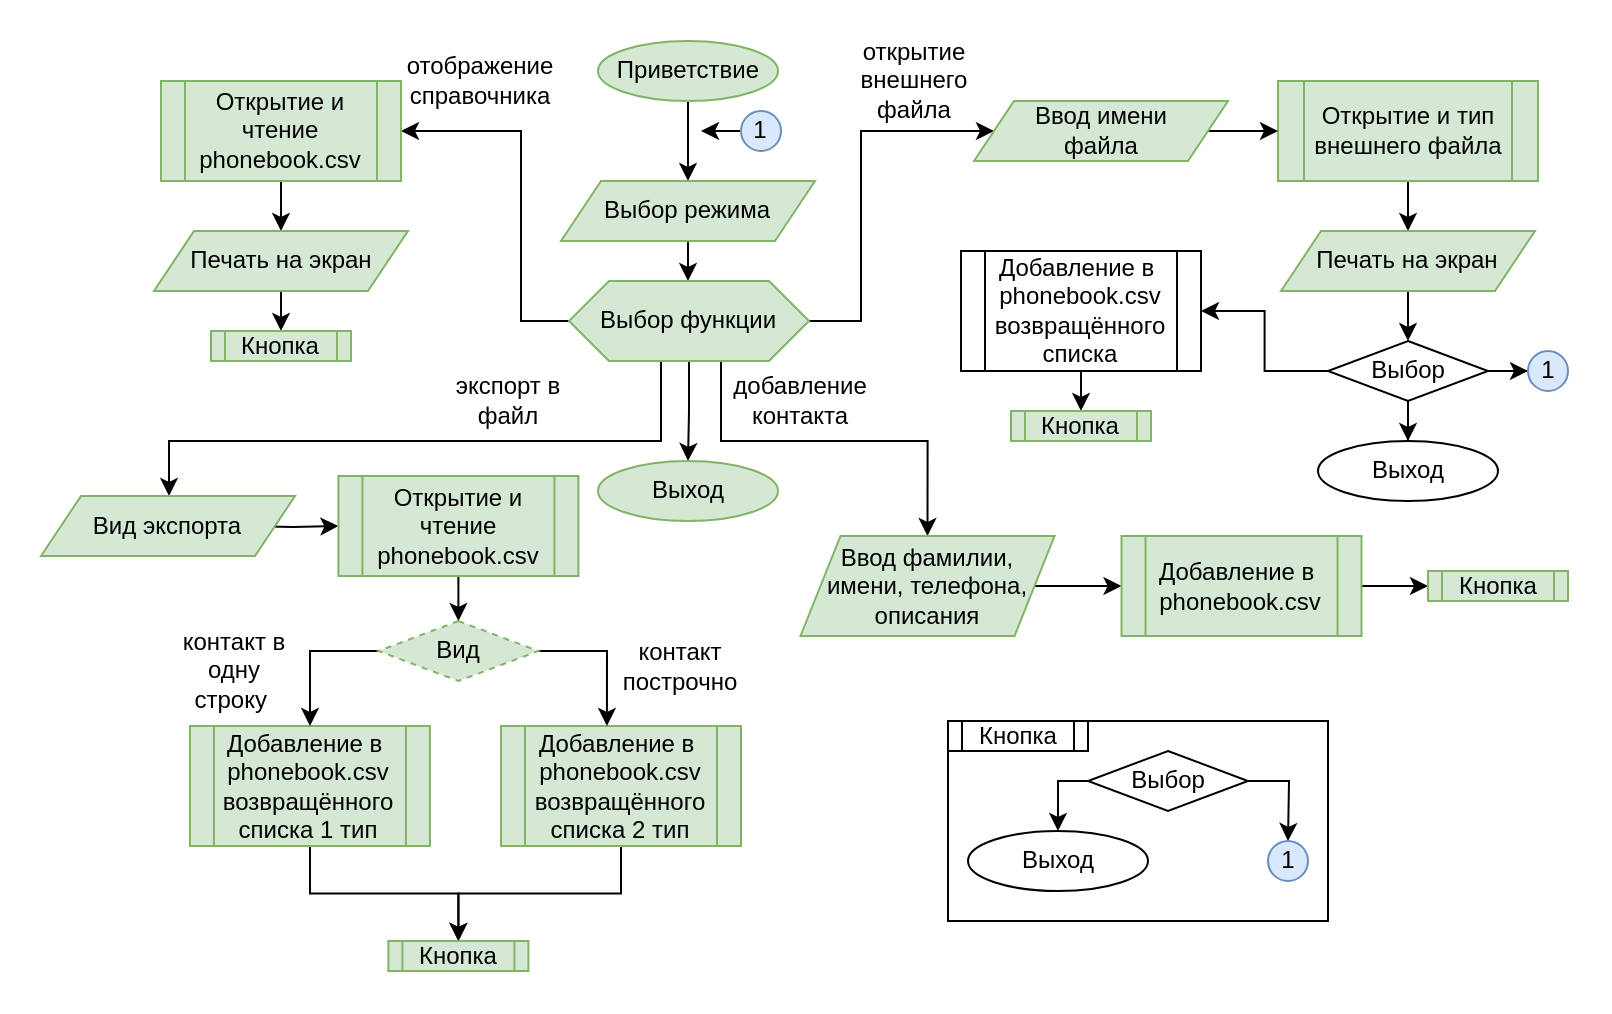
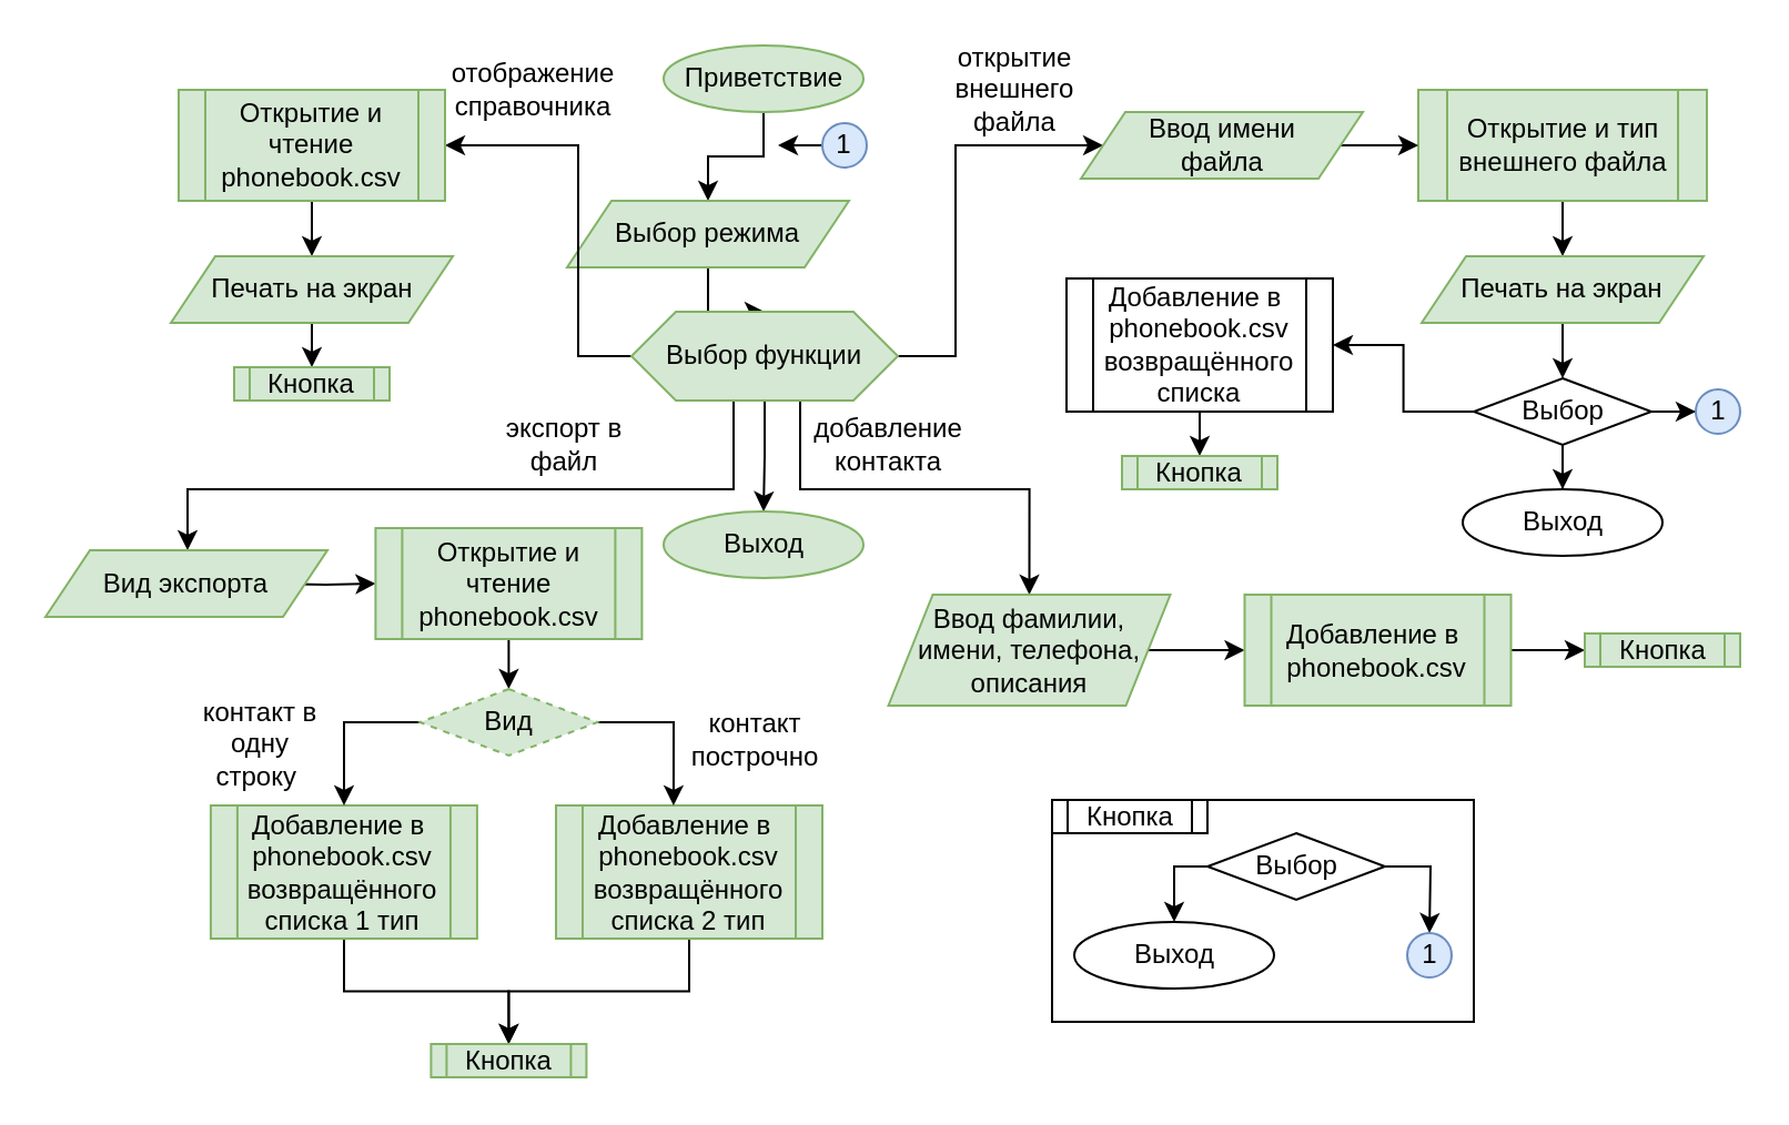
  <mxCell id="0" />
  <mxCell id="1" parent="0" />
  <mxCell id="2" value="" style="rounded=0;whiteSpace=wrap;html=1;" parent="1" vertex="1"><mxGeometry x="473.5" y="360" width="190" height="100" as="geometry" /></mxCell>
  <mxCell id="3" value="" style="edgeStyle=orthogonalEdgeStyle;rounded=0;orthogonalLoop=1;jettySize=auto;html=1;" parent="1" source="4" target="6" edge="1"><mxGeometry relative="1" as="geometry" /></mxCell>
  <mxCell id="4" value="Приветствие" style="ellipse;whiteSpace=wrap;html=1;fillColor=#d5e8d4;strokeColor=#82b366;" parent="1" vertex="1"><mxGeometry x="298.5" width="90" height="30" as="geometry" y="20" /></mxCell>
  <mxCell id="5" value="" style="edgeStyle=orthogonalEdgeStyle;rounded=0;orthogonalLoop=1;jettySize=auto;html=1;" parent="1" source="6" target="12" edge="1"><mxGeometry relative="1" as="geometry" /></mxCell>
- <mxCell id="6" value="Выбор режима" style="shape=parallelogram;perimeter=parallelogramPerimeter;whiteSpace=wrap;html=1;fixedSize=1;fillColor=#d5e8d4;strokeColor=#82b366;" parent="1" vertex="1"><mxGeometry x="280" y="90" width="127" height="30" as="geometry" /></mxCell>
+ <mxCell id="6" value="Выбор режима" style="shape=parallelogram;perimeter=parallelogramPerimeter;whiteSpace=wrap;html=1;fixedSize=1;fillColor=#d5e8d4;strokeColor=#82b366;" parent="1" vertex="1"><mxGeometry x="255" y="90" width="127" height="30" as="geometry" /></mxCell>
  <mxCell id="7" value="" style="edgeStyle=orthogonalEdgeStyle;rounded=0;orthogonalLoop=1;jettySize=auto;html=1;" parent="1" source="12" target="14" edge="1"><mxGeometry relative="1" as="geometry"><Array as="points"><mxPoint x="260" y="160" /><mxPoint x="260" y="65" /></Array></mxGeometry></mxCell>
  <mxCell id="8" style="edgeStyle=orthogonalEdgeStyle;rounded=0;orthogonalLoop=1;jettySize=auto;html=1;entryX=0;entryY=0.5;entryDx=0;entryDy=0;" parent="1" source="12" target="21" edge="1"><mxGeometry relative="1" as="geometry"><Array as="points"><mxPoint x="430" y="160" /><mxPoint x="430" y="65" /></Array></mxGeometry></mxCell>
  <mxCell id="9" style="edgeStyle=orthogonalEdgeStyle;rounded=0;orthogonalLoop=1;jettySize=auto;html=1;entryX=0.5;entryY=0;entryDx=0;entryDy=0;" parent="1" source="12" target="36" edge="1"><mxGeometry relative="1" as="geometry"><Array as="points"><mxPoint x="360" y="220" /><mxPoint x="463" y="220" /></Array></mxGeometry></mxCell>
  <mxCell id="10" style="edgeStyle=orthogonalEdgeStyle;rounded=0;orthogonalLoop=1;jettySize=auto;html=1;" parent="1" source="12" target="51" edge="1"><mxGeometry relative="1" as="geometry"><Array as="points"><mxPoint x="330" y="220" /><mxPoint x="84" y="220" /></Array></mxGeometry></mxCell>
  <mxCell id="11" value="" style="edgeStyle=orthogonalEdgeStyle;rounded=0;orthogonalLoop=1;jettySize=auto;html=1;" edge="1" parent="1" source="12" target="62"><mxGeometry relative="1" as="geometry" /></mxCell>
  <mxCell id="12" value="Выбор функции" style="shape=hexagon;perimeter=hexagonPerimeter2;whiteSpace=wrap;html=1;fixedSize=1;fillColor=#d5e8d4;strokeColor=#82b366;" parent="1" vertex="1"><mxGeometry x="284" y="140" width="120" height="40" as="geometry" /></mxCell>
  <mxCell id="13" value="" style="edgeStyle=orthogonalEdgeStyle;rounded=0;orthogonalLoop=1;jettySize=auto;html=1;" parent="1" source="14" target="16" edge="1"><mxGeometry relative="1" as="geometry" /></mxCell>
  <mxCell id="14" value="Открытие и чтение phonebook.csv" style="shape=process;whiteSpace=wrap;html=1;backgroundOutline=1;fillColor=#d5e8d4;strokeColor=#82b366;" parent="1" vertex="1"><mxGeometry x="80" y="40" width="120" height="50" as="geometry" /></mxCell>
  <mxCell id="15" value="" style="edgeStyle=orthogonalEdgeStyle;rounded=0;orthogonalLoop=1;jettySize=auto;html=1;" parent="1" source="16" edge="1"><mxGeometry relative="1" as="geometry"><mxPoint x="140.029" y="165.011" as="targetPoint" /></mxGeometry></mxCell>
  <mxCell id="16" value="Печать на экран" style="shape=parallelogram;perimeter=parallelogramPerimeter;whiteSpace=wrap;html=1;fixedSize=1;fillColor=#d5e8d4;strokeColor=#82b366;" parent="1" vertex="1"><mxGeometry x="76.5" y="115" width="127" height="30" as="geometry" /></mxCell>
  <mxCell id="17" value="отображение&lt;br&gt;справочника" style="text;html=1;strokeColor=none;fillColor=none;align=center;verticalAlign=middle;whiteSpace=wrap;rounded=0;" parent="1" vertex="1"><mxGeometry x="210" y="25" width="60" height="30" as="geometry" /></mxCell>
  <mxCell id="18" value="" style="edgeStyle=orthogonalEdgeStyle;rounded=0;orthogonalLoop=1;jettySize=auto;html=1;" parent="1" source="19" target="25" edge="1"><mxGeometry relative="1" as="geometry" /></mxCell>
  <mxCell id="19" value="Открытие и тип внешнего файла" style="shape=process;whiteSpace=wrap;html=1;backgroundOutline=1;fillColor=#d5e8d4;strokeColor=#82b366;" parent="1" vertex="1"><mxGeometry x="638.5" y="40" width="130" height="50" as="geometry" /></mxCell>
  <mxCell id="20" style="edgeStyle=orthogonalEdgeStyle;rounded=0;orthogonalLoop=1;jettySize=auto;html=1;entryX=0;entryY=0.5;entryDx=0;entryDy=0;" parent="1" source="21" target="19" edge="1"><mxGeometry relative="1" as="geometry" /></mxCell>
  <mxCell id="21" value="Ввод имени&lt;br&gt;файла" style="shape=parallelogram;perimeter=parallelogramPerimeter;whiteSpace=wrap;html=1;fixedSize=1;fillColor=#d5e8d4;strokeColor=#82b366;" parent="1" vertex="1"><mxGeometry x="486.5" y="50" width="127" height="30" as="geometry" /></mxCell>
  <mxCell id="22" value="Выход" style="ellipse;whiteSpace=wrap;html=1;" parent="1" vertex="1"><mxGeometry x="658.5" y="220" width="90" height="30" as="geometry" /></mxCell>
  <mxCell id="23" value="открытие внешнего&lt;br&gt;файла" style="text;html=1;strokeColor=none;fillColor=none;align=center;verticalAlign=middle;whiteSpace=wrap;rounded=0;" parent="1" vertex="1"><mxGeometry x="426.5" y="25" width="60" height="30" as="geometry" /></mxCell>
  <mxCell id="24" style="edgeStyle=orthogonalEdgeStyle;rounded=0;orthogonalLoop=1;jettySize=auto;html=1;entryX=0.5;entryY=0;entryDx=0;entryDy=0;" parent="1" source="25" target="29" edge="1"><mxGeometry relative="1" as="geometry" /></mxCell>
  <mxCell id="25" value="Печать на экран" style="shape=parallelogram;perimeter=parallelogramPerimeter;whiteSpace=wrap;html=1;fixedSize=1;fillColor=#d5e8d4;strokeColor=#82b366;" parent="1" vertex="1"><mxGeometry x="640" y="115" width="127" height="30" as="geometry" /></mxCell>
  <mxCell id="26" style="edgeStyle=orthogonalEdgeStyle;rounded=0;orthogonalLoop=1;jettySize=auto;html=1;entryX=0.5;entryY=0;entryDx=0;entryDy=0;" parent="1" source="29" target="22" edge="1"><mxGeometry relative="1" as="geometry" /></mxCell>
  <mxCell id="27" style="edgeStyle=orthogonalEdgeStyle;rounded=0;orthogonalLoop=1;jettySize=auto;html=1;entryX=0;entryY=0.5;entryDx=0;entryDy=0;" parent="1" source="29" target="30" edge="1"><mxGeometry relative="1" as="geometry" /></mxCell>
  <mxCell id="28" style="edgeStyle=orthogonalEdgeStyle;rounded=0;orthogonalLoop=1;jettySize=auto;html=1;exitX=0;exitY=0.5;exitDx=0;exitDy=0;entryX=1;entryY=0.5;entryDx=0;entryDy=0;" parent="1" source="29" target="34" edge="1"><mxGeometry relative="1" as="geometry" /></mxCell>
  <mxCell id="29" value="Выбор" style="rhombus;whiteSpace=wrap;html=1;" parent="1" vertex="1"><mxGeometry x="663.5" y="170" width="80" height="30" as="geometry" /></mxCell>
  <mxCell id="30" value="1" style="ellipse;whiteSpace=wrap;html=1;aspect=fixed;fillColor=#dae8fc;strokeColor=#6c8ebf;" parent="1" vertex="1"><mxGeometry x="763.5" y="175" width="20" height="20" as="geometry" /></mxCell>
  <mxCell id="31" style="edgeStyle=orthogonalEdgeStyle;rounded=0;orthogonalLoop=1;jettySize=auto;html=1;" parent="1" source="32" edge="1"><mxGeometry relative="1" as="geometry"><mxPoint x="350" y="65" as="targetPoint" /></mxGeometry></mxCell>
  <mxCell id="32" value="1" style="ellipse;whiteSpace=wrap;html=1;aspect=fixed;fillColor=#dae8fc;strokeColor=#6c8ebf;" parent="1" vertex="1"><mxGeometry x="370" y="55" width="20" height="20" as="geometry" /></mxCell>
  <mxCell id="33" style="edgeStyle=orthogonalEdgeStyle;rounded=0;orthogonalLoop=1;jettySize=auto;html=1;entryX=0.5;entryY=0;entryDx=0;entryDy=0;" parent="1" source="34" edge="1"><mxGeometry relative="1" as="geometry"><mxPoint x="540" y="205" as="targetPoint" /></mxGeometry></mxCell>
  <mxCell id="34" value="Добавление в&amp;nbsp; phonebook.csv возвращённого списка" style="shape=process;whiteSpace=wrap;html=1;backgroundOutline=1;" parent="1" vertex="1"><mxGeometry x="480" y="125" width="120" height="60" as="geometry" /></mxCell>
  <mxCell id="35" style="edgeStyle=orthogonalEdgeStyle;rounded=0;orthogonalLoop=1;jettySize=auto;html=1;entryX=0;entryY=0.5;entryDx=0;entryDy=0;" parent="1" source="36" target="39" edge="1"><mxGeometry relative="1" as="geometry" /></mxCell>
  <mxCell id="36" value="Ввод фамилии, имени, телефона, описания" style="shape=parallelogram;perimeter=parallelogramPerimeter;whiteSpace=wrap;html=1;fixedSize=1;fillColor=#d5e8d4;strokeColor=#82b366;" parent="1" vertex="1"><mxGeometry x="399.75" y="267.5" width="127" height="50" as="geometry" /></mxCell>
  <mxCell id="37" value="добавление контакта" style="text;html=1;strokeColor=none;fillColor=none;align=center;verticalAlign=middle;whiteSpace=wrap;rounded=0;" parent="1" vertex="1"><mxGeometry x="370" y="185" width="60" height="30" as="geometry" /></mxCell>
  <mxCell id="38" style="edgeStyle=orthogonalEdgeStyle;rounded=0;orthogonalLoop=1;jettySize=auto;html=1;entryX=0;entryY=0.5;entryDx=0;entryDy=0;" parent="1" source="39" target="48" edge="1"><mxGeometry relative="1" as="geometry" /></mxCell>
  <mxCell id="39" value="Добавление в&amp;nbsp; phonebook.csv" style="shape=process;whiteSpace=wrap;html=1;backgroundOutline=1;fillColor=#d5e8d4;strokeColor=#82b366;" parent="1" vertex="1"><mxGeometry x="560.25" y="267.5" width="120" height="50" as="geometry" /></mxCell>
  <mxCell id="40" value="Кнопка" style="shape=process;whiteSpace=wrap;html=1;backgroundOutline=1;fillColor=#d5e8d4;strokeColor=#82b366;" parent="1" vertex="1"><mxGeometry x="105" y="165" width="70" height="15" as="geometry" /></mxCell>
  <mxCell id="41" value="" style="edgeStyle=orthogonalEdgeStyle;rounded=0;orthogonalLoop=1;jettySize=auto;html=1;" parent="1" source="43" target="44" edge="1"><mxGeometry relative="1" as="geometry"><Array as="points"><mxPoint x="528.5" y="390" /></Array></mxGeometry></mxCell>
  <mxCell id="42" style="edgeStyle=orthogonalEdgeStyle;rounded=0;orthogonalLoop=1;jettySize=auto;html=1;entryX=0.5;entryY=0;entryDx=0;entryDy=0;" parent="1" source="43" edge="1"><mxGeometry relative="1" as="geometry"><mxPoint x="643.5" y="420" as="targetPoint" /></mxGeometry></mxCell>
  <mxCell id="43" value="Выбор" style="rhombus;whiteSpace=wrap;html=1;" parent="1" vertex="1"><mxGeometry x="543.5" y="375" width="80" height="30" as="geometry" /></mxCell>
  <mxCell id="44" value="Выход" style="ellipse;whiteSpace=wrap;html=1;" parent="1" vertex="1"><mxGeometry x="483.5" y="415" width="90" height="30" as="geometry" /></mxCell>
  <mxCell id="45" value="1" style="ellipse;whiteSpace=wrap;html=1;aspect=fixed;fillColor=#dae8fc;strokeColor=#6c8ebf;" parent="1" vertex="1"><mxGeometry x="633.5" y="420" width="20" height="20" as="geometry" /></mxCell>
  <mxCell id="46" value="Кнопка" style="shape=process;whiteSpace=wrap;html=1;backgroundOutline=1;" parent="1" vertex="1"><mxGeometry x="473.5" y="360" width="70" height="15" as="geometry" /></mxCell>
  <mxCell id="47" value="Кнопка" style="shape=process;whiteSpace=wrap;html=1;backgroundOutline=1;fillColor=#d5e8d4;strokeColor=#82b366;" parent="1" vertex="1"><mxGeometry x="505" y="205" width="70" height="15" as="geometry" /></mxCell>
  <mxCell id="48" value="Кнопка" style="shape=process;whiteSpace=wrap;html=1;backgroundOutline=1;fillColor=#d5e8d4;strokeColor=#82b366;" parent="1" vertex="1"><mxGeometry x="713.5" y="285" width="70" height="15" as="geometry" /></mxCell>
  <mxCell id="49" value="экспорт в файл" style="text;html=1;strokeColor=none;fillColor=none;align=center;verticalAlign=middle;whiteSpace=wrap;rounded=0;" parent="1" vertex="1"><mxGeometry x="224" y="185" width="60" height="30" as="geometry" /></mxCell>
  <mxCell id="50" style="edgeStyle=orthogonalEdgeStyle;rounded=0;orthogonalLoop=1;jettySize=auto;html=1;entryX=0;entryY=0.5;entryDx=0;entryDy=0;" parent="1" target="53" edge="1"><mxGeometry relative="1" as="geometry"><mxPoint x="165.71" y="262.5" as="targetPoint" /><mxPoint x="122.72" y="262.486" as="sourcePoint" /></mxGeometry></mxCell>
  <mxCell id="51" value="Вид экспорта" style="shape=parallelogram;perimeter=parallelogramPerimeter;whiteSpace=wrap;html=1;fixedSize=1;fillColor=#d5e8d4;strokeColor=#82b366;" parent="1" vertex="1"><mxGeometry x="20" y="247.5" width="127" height="30" as="geometry" /></mxCell>
  <mxCell id="52" style="edgeStyle=orthogonalEdgeStyle;rounded=0;orthogonalLoop=1;jettySize=auto;html=1;entryX=0.5;entryY=0;entryDx=0;entryDy=0;" parent="1" source="53" target="60" edge="1"><mxGeometry relative="1" as="geometry" /></mxCell>
  <mxCell id="53" value="Открытие и чтение phonebook.csv" style="shape=process;whiteSpace=wrap;html=1;backgroundOutline=1;fillColor=#d5e8d4;strokeColor=#82b366;" parent="1" vertex="1"><mxGeometry x="168.71" y="237.5" width="120" height="50" as="geometry" /></mxCell>
  <mxCell id="54" style="edgeStyle=orthogonalEdgeStyle;rounded=0;orthogonalLoop=1;jettySize=auto;html=1;entryX=0.5;entryY=0;entryDx=0;entryDy=0;" parent="1" source="55" target="61" edge="1"><mxGeometry relative="1" as="geometry" /></mxCell>
  <mxCell id="55" value="Добавление в&amp;nbsp; phonebook.csv возвращённого списка 1 тип" style="shape=process;whiteSpace=wrap;html=1;backgroundOutline=1;fillColor=#d5e8d4;strokeColor=#82b366;" parent="1" vertex="1"><mxGeometry x="94.46" y="362.5" width="120" height="60" as="geometry" /></mxCell>
  <mxCell id="56" style="edgeStyle=orthogonalEdgeStyle;rounded=0;orthogonalLoop=1;jettySize=auto;html=1;entryX=0.5;entryY=0;entryDx=0;entryDy=0;" edge="1" parent="1" source="57" target="61"><mxGeometry relative="1" as="geometry" /></mxCell>
  <mxCell id="57" value="Добавление в&amp;nbsp; phonebook.csv возвращённого списка 2 тип" style="shape=process;whiteSpace=wrap;html=1;backgroundOutline=1;fillColor=#d5e8d4;strokeColor=#82b366;" parent="1" vertex="1"><mxGeometry x="250" y="362.5" width="120" height="60" as="geometry" /></mxCell>
  <mxCell id="58" style="edgeStyle=orthogonalEdgeStyle;rounded=0;orthogonalLoop=1;jettySize=auto;html=1;entryX=0.5;entryY=0;entryDx=0;entryDy=0;" parent="1" source="60" edge="1"><mxGeometry relative="1" as="geometry"><Array as="points"><mxPoint x="302.71" y="325" /></Array><mxPoint x="302.96" y="362.5" as="targetPoint" /></mxGeometry></mxCell>
  <mxCell id="59" style="edgeStyle=orthogonalEdgeStyle;rounded=0;orthogonalLoop=1;jettySize=auto;html=1;exitX=0;exitY=0.5;exitDx=0;exitDy=0;" parent="1" source="60" target="55" edge="1"><mxGeometry relative="1" as="geometry" /></mxCell>
  <mxCell id="60" value="Вид" style="rhombus;whiteSpace=wrap;html=1;fillColor=#d5e8d4;strokeColor=#82b366;dashed=1;" parent="1" vertex="1"><mxGeometry x="188.71" y="310" width="80" height="30" as="geometry" /></mxCell>
  <mxCell id="61" value="Кнопка" style="shape=process;whiteSpace=wrap;html=1;backgroundOutline=1;fillColor=#d5e8d4;strokeColor=#82b366;" parent="1" vertex="1"><mxGeometry x="193.71" y="470" width="70" height="15" as="geometry" /></mxCell>
  <mxCell id="62" value="Выход" style="ellipse;whiteSpace=wrap;html=1;fillColor=#d5e8d4;strokeColor=#82b366;" vertex="1" parent="1"><mxGeometry x="298.5" y="230" width="90" height="30" as="geometry" /></mxCell>
  <mxCell id="63" value="контакт в одну строку&amp;nbsp;" style="text;html=1;strokeColor=none;fillColor=none;align=center;verticalAlign=middle;whiteSpace=wrap;rounded=0;" vertex="1" parent="1"><mxGeometry x="87" y="320" width="60" height="30" as="geometry" /></mxCell>
  <mxCell id="64" value="контакт построчно" style="text;html=1;strokeColor=none;fillColor=none;align=center;verticalAlign=middle;whiteSpace=wrap;rounded=0;" vertex="1" parent="1"><mxGeometry x="310" y="317.5" width="60" height="30" as="geometry" /></mxCell>
